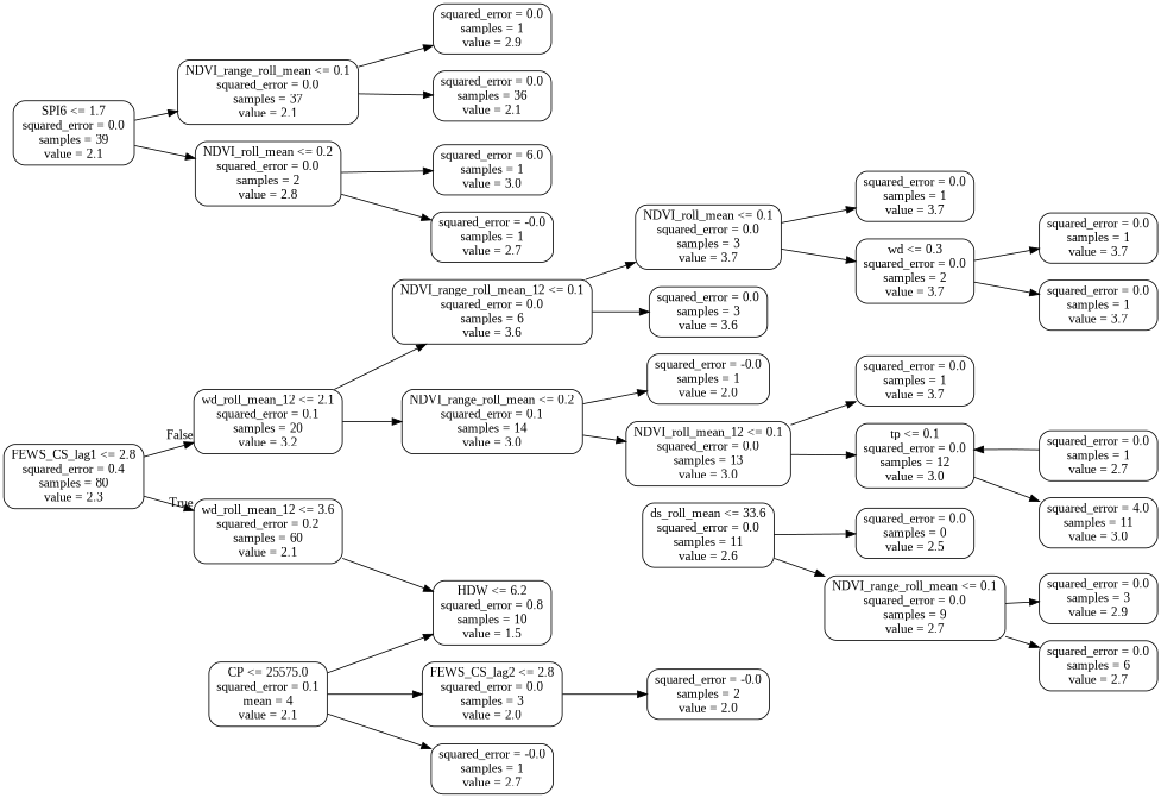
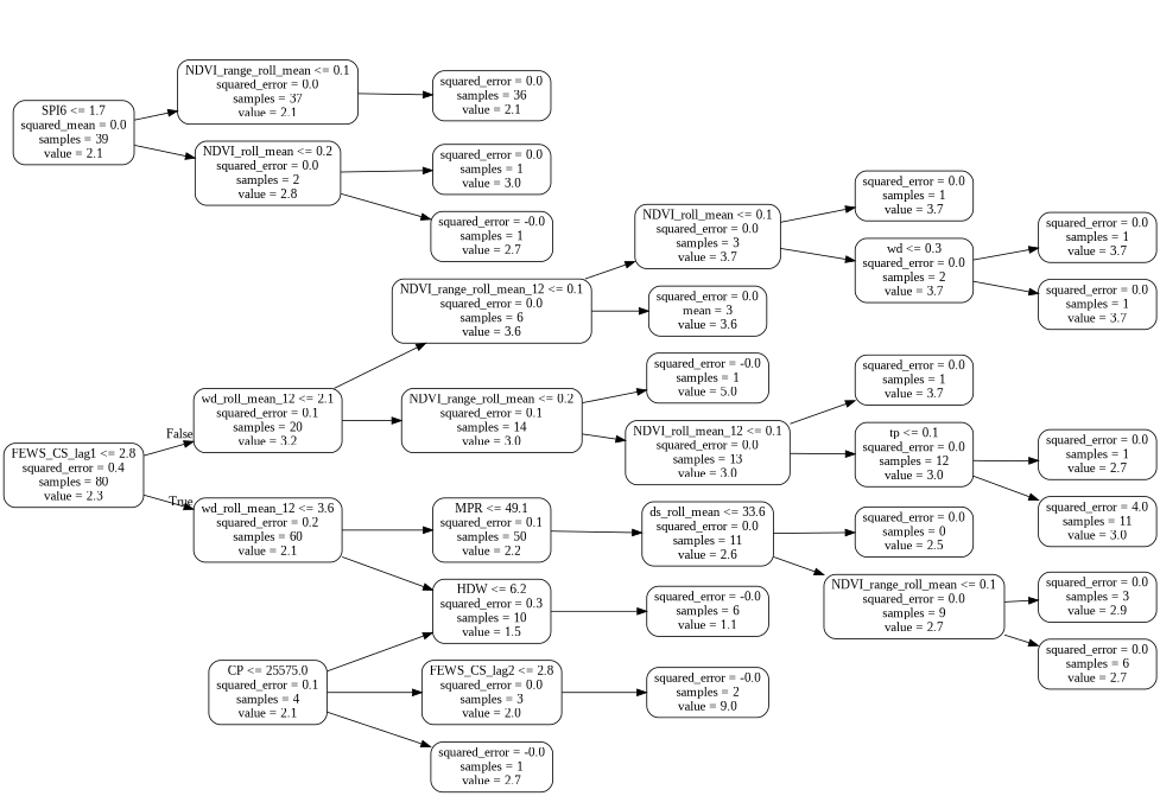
  digraph {
    fontname="Liberation Serif"
    rankdir=LR
    node [color=black fontname="Liberation Serif" shape=box style=rounded]
    edge [fontname="Liberation Serif"]
    n1 [label="FEWS_CS_lag1 <= 2.8\nsquared_error = 0.4\nsamples = 80\nvalue = 2.3"]
    n2 [label="wd_roll_mean_12 <= 3.6\nsquared_error = 0.2\nsamples = 60\nvalue = 2.1"]
    n3 [label="wd_roll_mean_12 <= 2.1\nsquared_error = 0.1\nsamples = 20\nvalue = 3.2"]
-   n5 [label="HDW <= 6.2\nsquared_error = 0.8\nsamples = 10\nvalue = 1.5"]
+   n4 [label="MPR <= 49.1\nsquared_error = 0.1\nsamples = 50\nvalue = 2.2"]
+   n5 [label="HDW <= 6.2\nsquared_error = 0.3\nsamples = 10\nvalue = 1.5"]
    n6 [label="NDVI_range_roll_mean_12 <= 0.1\nsquared_error = 0.0\nsamples = 6\nvalue = 3.6"]
    n7 [label="NDVI_range_roll_mean <= 0.2\nsquared_error = 0.1\nsamples = 14\nvalue = 3.0"]
    n8 [label="ds_roll_mean <= 33.6\nsquared_error = 0.0\nsamples = 11\nvalue = 2.6"]
-   n10 [label="SPI6 <= 1.7\nsquared_error = 0.0\nsamples = 39\nvalue = 2.1"]
+   n9 [label="squared_error = -0.0\nsamples = 6\nvalue = 1.1"]
+   n10 [label="SPI6 <= 1.7\nsquared_mean = 0.0\nsamples = 39\nvalue = 2.1"]
    n11 [label="NDVI_range_roll_mean <= 0.1\nsquared_error = 0.0\nsamples = 37\nvalue = 2.1"]
    n12 [label="NDVI_roll_mean <= 0.2\nsquared_error = 0.0\nsamples = 2\nvalue = 2.8"]
    n13 [label="squared_error = 0.0\nsamples = 0\nvalue = 2.5"]
    n14 [label="NDVI_range_roll_mean <= 0.1\nsquared_error = 0.0\nsamples = 9\nvalue = 2.7"]
-   n15 [label="squared_error = 0.0\nsamples = 1\nvalue = 2.9"]
    n16 [label="squared_error = 0.0\nsamples = 36\nvalue = 2.1"]
-   n17 [label="squared_error = 6.0\nsamples = 1\nvalue = 3.0"]
+   n17 [label="squared_error = 0.0\nsamples = 1\nvalue = 3.0"]
    n18 [label="squared_error = -0.0\nsamples = 1\nvalue = 2.7"]
    n19 [label="squared_error = 0.0\nsamples = 3\nvalue = 2.9"]
    n20 [label="squared_error = 0.0\nsamples = 6\nvalue = 2.7"]
-   n21 [label="CP <= 25575.0\nsquared_error = 0.1\nmean = 4\nvalue = 2.1"]
+   n21 [label="CP <= 25575.0\nsquared_error = 0.1\nsamples = 4\nvalue = 2.1"]
    n22 [label="FEWS_CS_lag2 <= 2.8\nsquared_error = 0.0\nsamples = 3\nvalue = 2.0"]
    n23 [label="squared_error = -0.0\nsamples = 1\nvalue = 2.7"]
-   n24 [label="squared_error = -0.0\nsamples = 2\nvalue = 2.0"]
-   n25 [label="squared_error = 0.0\nsamples = 3\nvalue = 3.6"]
+   n24 [label="squared_error = -0.0\nsamples = 2\nvalue = 9.0"]
+   n25 [label="squared_error = 0.0\nmean = 3\nvalue = 3.6"]
    n26 [label="NDVI_roll_mean <= 0.1\nsquared_error = 0.0\nsamples = 3\nvalue = 3.7"]
    n27 [label="NDVI_roll_mean_12 <= 0.1\nsquared_error = 0.0\nsamples = 13\nvalue = 3.0"]
-   n28 [label="squared_error = -0.0\nsamples = 1\nvalue = 2.0"]
+   n28 [label="squared_error = -0.0\nsamples = 1\nvalue = 5.0"]
    n29 [label="squared_error = 0.0\nsamples = 1\nvalue = 3.7"]
    n30 [label="wd <= 0.3\nsquared_error = 0.0\nsamples = 2\nvalue = 3.7"]
    n31 [label="squared_error = 0.0\nsamples = 1\nvalue = 3.7"]
    n32 [label="squared_error = 0.0\nsamples = 1\nvalue = 3.7"]
    n33 [label="squared_error = 0.0\nsamples = 1\nvalue = 3.7"]
    n34 [label="tp <= 0.1\nsquared_error = 0.0\nsamples = 12\nvalue = 3.0"]
    n35 [label="squared_error = 0.0\nsamples = 1\nvalue = 2.7"]
    n36 [label="squared_error = 4.0\nsamples = 11\nvalue = 3.0"]
    n1 -> n2 [headlabel=True labelangle=45 labeldistance=2.5]
    n1 -> n3 [headlabel=False labelangle=-45 labeldistance=2.5]
+   n2 -> n4
    n2 -> n5
    n3 -> n6
    n3 -> n7
+   n4 -> n8
+   n5 -> n9
    n6 -> n25
    n6 -> n26
    n7 -> n27
    n7 -> n28
    n8 -> n13
    n8 -> n14
    n10 -> n11
    n10 -> n12
-   n11 -> n15
    n11 -> n16
    n12 -> n17
    n12 -> n18
    n14 -> n19
    n14 -> n20
    n21 -> n5
    n21 -> n22
    n21 -> n23
    n22 -> n24
    n26 -> n29
    n26 -> n30
    n27 -> n33
    n27 -> n34
    n30 -> n31
    n30 -> n32
-   n35 -> n34
+   n34 -> n35
    n34 -> n36
  }
